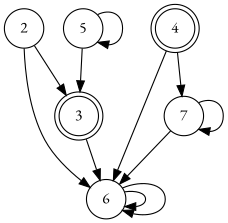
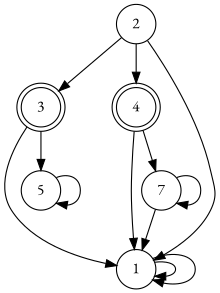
  digraph {
    fontname="EB Garamond"
    node [fontname="EB Garamond" shape=circle]
    edge [fontname="EB Garamond"]
    3 [peripheries=2]
    2
    4 [peripheries=2]
-   6
+   6 [label=1]
    5
    7
    3 -> 6
-   5 -> 3
+   3 -> 5
    2 -> 3
+   2 -> 4
    2 -> 6
    4 -> 6
    4 -> 7
    6 -> 6
    6 -> 6
    5 -> 5
    7 -> 6
    7 -> 7
  }
